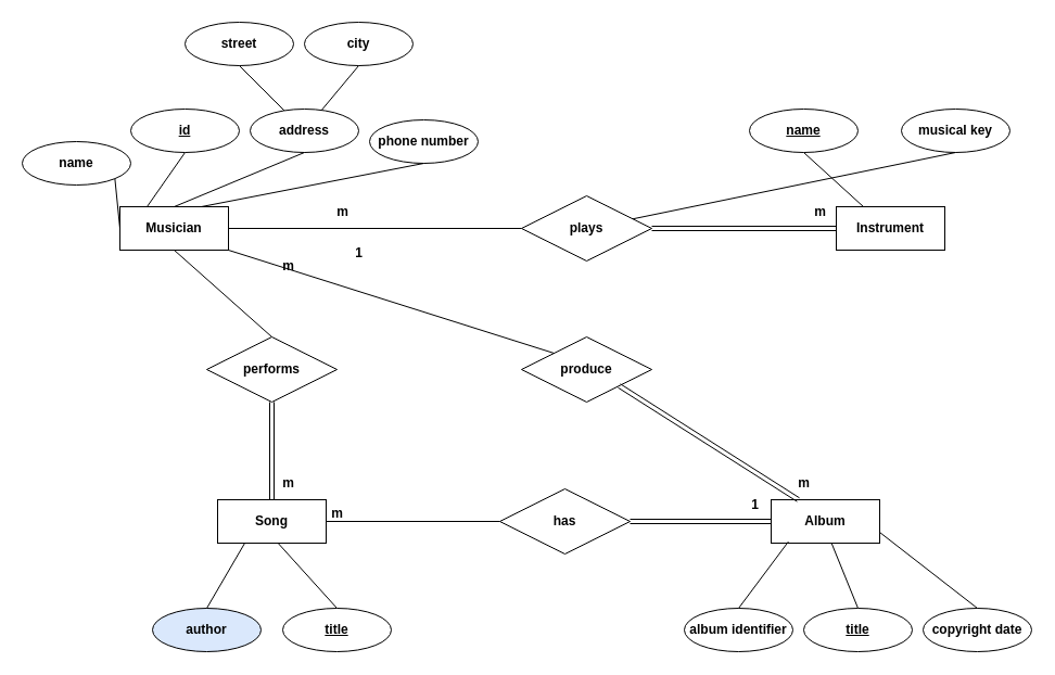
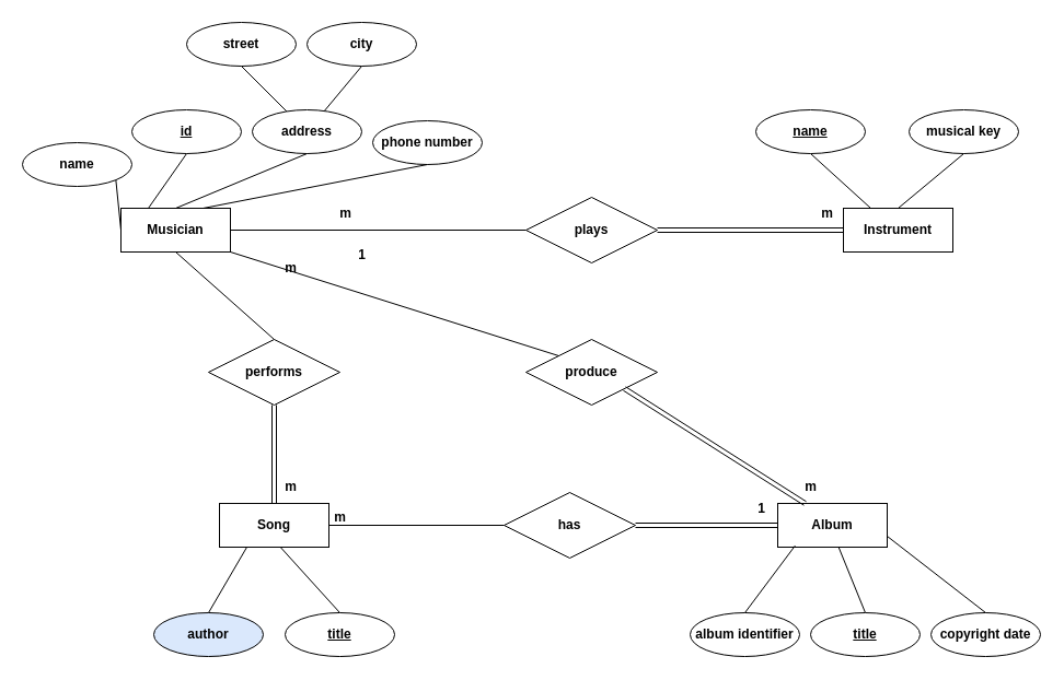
  <mxCell id="0" />
  <mxCell id="1" parent="0" />
  <mxCell id="2" value="&lt;b&gt;Musician&lt;/b&gt;" style="whiteSpace=wrap;html=1;align=center;" parent="1" vertex="1"><mxGeometry x="110" y="190" width="100" height="40" as="geometry" /></mxCell>
  <mxCell id="3" value="" style="endArrow=none;html=1;rounded=0;exitX=0.5;exitY=1;exitDx=0;exitDy=0;entryX=0.25;entryY=0;entryDx=0;entryDy=0;" parent="1" source="14" target="2" edge="1"><mxGeometry relative="1" as="geometry"><mxPoint x="170" y="140" as="sourcePoint" /><mxPoint x="590" y="350" as="targetPoint" /></mxGeometry></mxCell>
  <mxCell id="4" value="&lt;b&gt;address&lt;/b&gt;" style="ellipse;whiteSpace=wrap;html=1;align=center;" parent="1" vertex="1"><mxGeometry x="230" y="100" width="100" height="40" as="geometry" /></mxCell>
  <mxCell id="5" value="" style="endArrow=none;html=1;rounded=0;exitX=0.5;exitY=1;exitDx=0;exitDy=0;entryX=0.5;entryY=0;entryDx=0;entryDy=0;" parent="1" source="4" target="2" edge="1"><mxGeometry relative="1" as="geometry"><mxPoint x="185" y="164" as="sourcePoint" /><mxPoint x="260" y="210" as="targetPoint" /></mxGeometry></mxCell>
  <mxCell id="6" value="&lt;b&gt;street&lt;/b&gt;&lt;span id=&quot;docs-internal-guid-22aa97f3-7fff-5628-ff60-64329fbdb07a&quot;&gt;&lt;/span&gt;&lt;span id=&quot;docs-internal-guid-22aa97f3-7fff-5628-ff60-64329fbdb07a&quot;&gt;&lt;/span&gt;" style="ellipse;whiteSpace=wrap;html=1;align=center;" parent="1" vertex="1"><mxGeometry x="170" y="20" width="100" height="40" as="geometry" /></mxCell>
  <mxCell id="7" value="" style="endArrow=none;html=1;rounded=0;exitX=0.5;exitY=1;exitDx=0;exitDy=0;" parent="1" source="6" target="4" edge="1"><mxGeometry relative="1" as="geometry"><mxPoint x="295" y="164" as="sourcePoint" /><mxPoint x="380" y="230" as="targetPoint" /></mxGeometry></mxCell>
  <mxCell id="8" value="&lt;b&gt;city&lt;/b&gt;&lt;span id=&quot;docs-internal-guid-22aa97f3-7fff-5628-ff60-64329fbdb07a&quot;&gt;&lt;/span&gt;&lt;span id=&quot;docs-internal-guid-22aa97f3-7fff-5628-ff60-64329fbdb07a&quot;&gt;&lt;/span&gt;" style="ellipse;whiteSpace=wrap;html=1;align=center;" parent="1" vertex="1"><mxGeometry x="280" y="20" width="100" height="40" as="geometry" /></mxCell>
  <mxCell id="9" value="" style="endArrow=none;html=1;rounded=0;exitX=0.5;exitY=1;exitDx=0;exitDy=0;" parent="1" source="8" target="4" edge="1"><mxGeometry relative="1" as="geometry"><mxPoint x="415" y="164" as="sourcePoint" /><mxPoint x="387" y="101" as="targetPoint" /></mxGeometry></mxCell>
  <mxCell id="10" value="&lt;b&gt;phone number&lt;/b&gt;&lt;span id=&quot;docs-internal-guid-22aa97f3-7fff-5628-ff60-64329fbdb07a&quot;&gt;&lt;/span&gt;&lt;span id=&quot;docs-internal-guid-22aa97f3-7fff-5628-ff60-64329fbdb07a&quot;&gt;&lt;/span&gt;" style="ellipse;whiteSpace=wrap;html=1;align=center;" parent="1" vertex="1"><mxGeometry x="340" y="110" width="100" height="40" as="geometry" /></mxCell>
  <mxCell id="11" value="" style="endArrow=none;html=1;rounded=0;exitX=0.5;exitY=1;exitDx=0;exitDy=0;entryX=0.75;entryY=0;entryDx=0;entryDy=0;" parent="1" source="10" target="2" edge="1"><mxGeometry relative="1" as="geometry"><mxPoint x="475" y="274" as="sourcePoint" /><mxPoint x="447" y="211" as="targetPoint" /></mxGeometry></mxCell>
  <mxCell id="12" value="&lt;b&gt;name&lt;/b&gt;" style="ellipse;whiteSpace=wrap;html=1;align=center;" parent="1" vertex="1"><mxGeometry x="20" y="130" width="100" height="40" as="geometry" /></mxCell>
  <mxCell id="13" value="" style="endArrow=none;html=1;rounded=0;exitX=1;exitY=1;exitDx=0;exitDy=0;entryX=0;entryY=0.5;entryDx=0;entryDy=0;" parent="1" source="12" target="2" edge="1"><mxGeometry relative="1" as="geometry"><mxPoint x="120" y="185" as="sourcePoint" /><mxPoint x="5" y="235" as="targetPoint" /></mxGeometry></mxCell>
  <mxCell id="14" value="&lt;b&gt;id&lt;/b&gt;" style="ellipse;whiteSpace=wrap;html=1;align=center;fontStyle=4;" parent="1" vertex="1"><mxGeometry x="120" y="100" width="100" height="40" as="geometry" /></mxCell>
  <mxCell id="15" value="&lt;span id=&quot;docs-internal-guid-ec5396cc-7fff-41a8-6c5f-3108510f86a9&quot;&gt;&lt;/span&gt;&lt;span id=&quot;docs-internal-guid-ec5396cc-7fff-41a8-6c5f-3108510f86a9&quot;&gt;&lt;/span&gt;&lt;span id=&quot;docs-internal-guid-ec5396cc-7fff-41a8-6c5f-3108510f86a9&quot;&gt;&lt;/span&gt;&lt;b&gt;Instrument&lt;/b&gt;" style="whiteSpace=wrap;html=1;align=center;" parent="1" vertex="1"><mxGeometry x="770" y="190" width="100" height="40" as="geometry" /></mxCell>
  <mxCell id="16" value="" style="endArrow=none;html=1;rounded=0;exitX=0.5;exitY=1;exitDx=0;exitDy=0;entryX=0.25;entryY=0;entryDx=0;entryDy=0;" parent="1" source="19" target="15" edge="1"><mxGeometry relative="1" as="geometry"><mxPoint x="740" y="140" as="sourcePoint" /><mxPoint x="1160" y="350" as="targetPoint" /></mxGeometry></mxCell>
  <mxCell id="17" value="&lt;b&gt;musical key&lt;/b&gt;&lt;span id=&quot;docs-internal-guid-22aa97f3-7fff-5628-ff60-64329fbdb07a&quot;&gt;&lt;/span&gt;&lt;span id=&quot;docs-internal-guid-22aa97f3-7fff-5628-ff60-64329fbdb07a&quot;&gt;&lt;/span&gt;" style="ellipse;whiteSpace=wrap;html=1;align=center;" parent="1" vertex="1"><mxGeometry x="830" y="100" width="100" height="40" as="geometry" /></mxCell>
- <mxCell id="18" value="" style="endArrow=none;html=1;rounded=0;exitX=0.5;exitY=1;exitDx=0;exitDy=0;" parent="1" source="17" target="30" edge="1"><mxGeometry relative="1" as="geometry"><mxPoint x="755" y="164" as="sourcePoint" /><mxPoint x="830" y="210" as="targetPoint" /></mxGeometry></mxCell>
+ <mxCell id="18" value="" style="endArrow=none;html=1;rounded=0;exitX=0.5;exitY=1;exitDx=0;exitDy=0;entryX=0.5;entryY=0;entryDx=0;entryDy=0;" parent="1" source="17" target="15" edge="1"><mxGeometry relative="1" as="geometry"><mxPoint x="755" y="164" as="sourcePoint" /><mxPoint x="830" y="210" as="targetPoint" /></mxGeometry></mxCell>
  <mxCell id="19" value="&lt;b&gt;name&lt;/b&gt;" style="ellipse;whiteSpace=wrap;html=1;align=center;fontStyle=4;" parent="1" vertex="1"><mxGeometry x="690" y="100" width="100" height="40" as="geometry" /></mxCell>
  <mxCell id="20" value="&lt;b&gt;Album&lt;/b&gt;" style="whiteSpace=wrap;html=1;align=center;" parent="1" vertex="1"><mxGeometry x="710" y="460" width="100" height="40" as="geometry" /></mxCell>
  <mxCell id="21" value="&lt;b&gt;album identifier&lt;/b&gt;" style="ellipse;whiteSpace=wrap;html=1;align=center;" parent="1" vertex="1"><mxGeometry x="630" y="560" width="100" height="40" as="geometry" /></mxCell>
  <mxCell id="22" value="" style="endArrow=none;html=1;rounded=0;exitX=0.5;exitY=0;exitDx=0;exitDy=0;entryX=0.159;entryY=0.965;entryDx=0;entryDy=0;entryPerimeter=0;" parent="1" source="21" target="20" edge="1"><mxGeometry relative="1" as="geometry"><mxPoint x="1085" y="519" as="sourcePoint" /><mxPoint x="885" y="475" as="targetPoint" /></mxGeometry></mxCell>
  <mxCell id="23" value="" style="endArrow=none;html=1;rounded=0;exitX=0.5;exitY=0;exitDx=0;exitDy=0;entryX=0.556;entryY=0.997;entryDx=0;entryDy=0;entryPerimeter=0;" parent="1" source="51" target="20" edge="1"><mxGeometry relative="1" as="geometry"><mxPoint x="790" y="560" as="sourcePoint" /><mxPoint x="835" y="320" as="targetPoint" /></mxGeometry></mxCell>
  <mxCell id="24" value="&lt;b&gt;copyright date&lt;/b&gt;" style="ellipse;whiteSpace=wrap;html=1;align=center;" parent="1" vertex="1"><mxGeometry x="850" y="560" width="100" height="40" as="geometry" /></mxCell>
  <mxCell id="25" value="" style="endArrow=none;html=1;rounded=0;exitX=0.5;exitY=0;exitDx=0;exitDy=0;entryX=1;entryY=0.75;entryDx=0;entryDy=0;" parent="1" source="24" target="20" edge="1"><mxGeometry relative="1" as="geometry"><mxPoint x="1305" y="518" as="sourcePoint" /><mxPoint x="966" y="500" as="targetPoint" /></mxGeometry></mxCell>
  <mxCell id="26" value="&lt;b&gt;Song&lt;/b&gt;" style="whiteSpace=wrap;html=1;align=center;" parent="1" vertex="1"><mxGeometry x="200" y="460" width="100" height="40" as="geometry" /></mxCell>
  <mxCell id="27" value="&lt;b&gt;author&lt;/b&gt;" style="ellipse;whiteSpace=wrap;html=1;align=center;fillColor=#dae8fc;" parent="1" vertex="1"><mxGeometry x="140" y="560" width="100" height="40" as="geometry" /></mxCell>
  <mxCell id="28" value="" style="endArrow=none;html=1;rounded=0;exitX=0.5;exitY=0;exitDx=0;exitDy=0;entryX=0.25;entryY=1;entryDx=0;entryDy=0;" parent="1" source="27" target="26" edge="1"><mxGeometry relative="1" as="geometry"><mxPoint x="575" y="519" as="sourcePoint" /><mxPoint x="375" y="475" as="targetPoint" /></mxGeometry></mxCell>
  <mxCell id="29" value="" style="endArrow=none;html=1;rounded=0;exitX=0.5;exitY=0;exitDx=0;exitDy=0;entryX=0.556;entryY=0.997;entryDx=0;entryDy=0;entryPerimeter=0;" parent="1" source="50" target="26" edge="1"><mxGeometry relative="1" as="geometry"><mxPoint x="320" y="560" as="sourcePoint" /><mxPoint x="325" y="320" as="targetPoint" /></mxGeometry></mxCell>
  <mxCell id="30" value="&lt;b&gt;plays&lt;/b&gt;" style="shape=rhombus;perimeter=rhombusPerimeter;whiteSpace=wrap;html=1;align=center;" parent="1" vertex="1"><mxGeometry x="480" y="180" width="120" height="60" as="geometry" /></mxCell>
  <mxCell id="31" value="" style="shape=link;html=1;rounded=0;exitX=1;exitY=0.5;exitDx=0;exitDy=0;entryX=0;entryY=0.5;entryDx=0;entryDy=0;" parent="1" source="30" target="15" edge="1"><mxGeometry relative="1" as="geometry"><mxPoint x="550" y="260" as="sourcePoint" /><mxPoint x="730" y="260" as="targetPoint" /></mxGeometry></mxCell>
  <mxCell id="32" value="&lt;b&gt;m&lt;/b&gt;" style="text;html=1;align=center;verticalAlign=middle;resizable=0;points=[];autosize=1;strokeColor=none;fillColor=none;" parent="1" vertex="1"><mxGeometry x="300" y="180" width="30" height="30" as="geometry" /></mxCell>
  <mxCell id="33" value="&lt;b&gt;m&lt;/b&gt;" style="text;html=1;align=center;verticalAlign=middle;resizable=0;points=[];autosize=1;strokeColor=none;fillColor=none;" parent="1" vertex="1"><mxGeometry x="740" y="180" width="30" height="30" as="geometry" /></mxCell>
  <mxCell id="34" value="&lt;b&gt;has&lt;/b&gt;" style="shape=rhombus;perimeter=rhombusPerimeter;whiteSpace=wrap;html=1;align=center;" parent="1" vertex="1"><mxGeometry x="460" y="450" width="120" height="60" as="geometry" /></mxCell>
  <mxCell id="35" value="" style="shape=link;html=1;rounded=0;entryX=0;entryY=0.5;entryDx=0;entryDy=0;exitX=1;exitY=0.5;exitDx=0;exitDy=0;" parent="1" source="34" target="20" edge="1"><mxGeometry relative="1" as="geometry"><mxPoint x="470" y="450" as="sourcePoint" /><mxPoint x="630" y="450" as="targetPoint" /></mxGeometry></mxCell>
  <mxCell id="36" value="" style="endArrow=none;html=1;rounded=0;exitX=1;exitY=0.5;exitDx=0;exitDy=0;entryX=0;entryY=0.5;entryDx=0;entryDy=0;" parent="1" source="26" target="34" edge="1"><mxGeometry relative="1" as="geometry"><mxPoint x="470" y="450" as="sourcePoint" /><mxPoint x="630" y="450" as="targetPoint" /></mxGeometry></mxCell>
  <mxCell id="37" value="&lt;b&gt;m&lt;/b&gt;" style="text;html=1;align=center;verticalAlign=middle;resizable=0;points=[];autosize=1;strokeColor=none;fillColor=none;" parent="1" vertex="1"><mxGeometry x="295" y="458" width="30" height="30" as="geometry" /></mxCell>
  <mxCell id="38" value="&lt;b&gt;1&lt;/b&gt;" style="text;html=1;align=center;verticalAlign=middle;resizable=0;points=[];autosize=1;strokeColor=none;fillColor=none;" parent="1" vertex="1"><mxGeometry x="680" y="450" width="30" height="30" as="geometry" /></mxCell>
  <mxCell id="39" value="&lt;b&gt;performs&lt;/b&gt;" style="shape=rhombus;perimeter=rhombusPerimeter;whiteSpace=wrap;html=1;align=center;" parent="1" vertex="1"><mxGeometry x="190" y="310" width="120" height="60" as="geometry" /></mxCell>
  <mxCell id="40" value="" style="shape=link;html=1;rounded=0;exitX=0.5;exitY=1;exitDx=0;exitDy=0;entryX=0.5;entryY=0;entryDx=0;entryDy=0;" parent="1" source="39" target="26" edge="1"><mxGeometry relative="1" as="geometry"><mxPoint x="249.52" y="378" as="sourcePoint" /><mxPoint x="250" y="430" as="targetPoint" /></mxGeometry></mxCell>
  <mxCell id="41" value="" style="endArrow=none;html=1;rounded=0;entryX=0.5;entryY=1;entryDx=0;entryDy=0;exitX=0.5;exitY=0;exitDx=0;exitDy=0;" parent="1" source="39" target="2" edge="1"><mxGeometry relative="1" as="geometry"><mxPoint x="470" y="370" as="sourcePoint" /><mxPoint x="630" y="370" as="targetPoint" /></mxGeometry></mxCell>
  <mxCell id="42" value="&lt;b&gt;m&lt;/b&gt;" style="text;html=1;align=center;verticalAlign=middle;resizable=0;points=[];autosize=1;strokeColor=none;fillColor=none;" parent="1" vertex="1"><mxGeometry x="250" y="230" width="30" height="30" as="geometry" /></mxCell>
  <mxCell id="43" value="&lt;b&gt;m&lt;/b&gt;" style="text;html=1;align=center;verticalAlign=middle;resizable=0;points=[];autosize=1;strokeColor=none;fillColor=none;" parent="1" vertex="1"><mxGeometry x="250" y="430" width="30" height="30" as="geometry" /></mxCell>
  <mxCell id="44" value="&lt;b&gt;produce&lt;/b&gt;" style="shape=rhombus;perimeter=rhombusPerimeter;whiteSpace=wrap;html=1;align=center;" parent="1" vertex="1"><mxGeometry x="480" y="310" width="120" height="60" as="geometry" /></mxCell>
  <mxCell id="45" value="" style="shape=link;html=1;rounded=0;exitX=1;exitY=1;exitDx=0;exitDy=0;entryX=0.25;entryY=0;entryDx=0;entryDy=0;" parent="1" source="44" target="20" edge="1"><mxGeometry relative="1" as="geometry"><mxPoint x="610" y="370" as="sourcePoint" /><mxPoint x="780" y="370" as="targetPoint" /></mxGeometry></mxCell>
  <mxCell id="46" value="" style="endArrow=none;html=1;rounded=0;entryX=1;entryY=1;entryDx=0;entryDy=0;exitX=0;exitY=0;exitDx=0;exitDy=0;" parent="1" source="44" target="2" edge="1"><mxGeometry relative="1" as="geometry"><mxPoint x="400" y="340" as="sourcePoint" /><mxPoint x="400" y="260" as="targetPoint" /></mxGeometry></mxCell>
  <mxCell id="47" value="" style="endArrow=none;html=1;rounded=0;entryX=0;entryY=0.5;entryDx=0;entryDy=0;exitX=1;exitY=0.5;exitDx=0;exitDy=0;" parent="1" source="2" target="30" edge="1"><mxGeometry relative="1" as="geometry"><mxPoint x="270" y="330" as="sourcePoint" /><mxPoint x="270" y="250" as="targetPoint" /></mxGeometry></mxCell>
  <mxCell id="48" value="&lt;b&gt;1&lt;/b&gt;" style="text;html=1;align=center;verticalAlign=middle;resizable=0;points=[];autosize=1;strokeColor=none;fillColor=none;" parent="1" vertex="1"><mxGeometry x="315" y="218" width="30" height="30" as="geometry" /></mxCell>
  <mxCell id="49" value="&lt;b&gt;m&lt;/b&gt;" style="text;html=1;align=center;verticalAlign=middle;resizable=0;points=[];autosize=1;strokeColor=none;fillColor=none;" parent="1" vertex="1"><mxGeometry x="725" y="430" width="30" height="30" as="geometry" /></mxCell>
  <mxCell id="50" value="&lt;b&gt;title&lt;/b&gt;" style="ellipse;whiteSpace=wrap;html=1;align=center;fontStyle=4;" vertex="1" parent="1"><mxGeometry x="260" y="560" width="100" height="40" as="geometry" /></mxCell>
  <mxCell id="51" value="&lt;b&gt;title&lt;/b&gt;" style="ellipse;whiteSpace=wrap;html=1;align=center;fontStyle=4;" vertex="1" parent="1"><mxGeometry x="740" y="560" width="100" height="40" as="geometry" /></mxCell>
